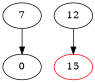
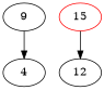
  digraph {
    node [color=black]
-   n1 [label=7]
-   n2 [label=0]
+   n1 [label=9]
+   n2 [label=4]
    n3 [label=12]
    n4 [color=red label=15]
    n1 -> n2
-   n3 -> n4
+   n4 -> n3
  }
